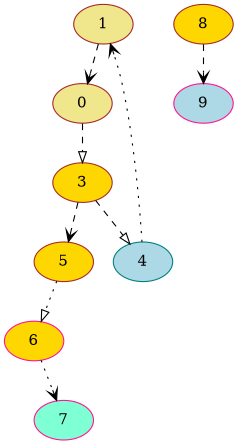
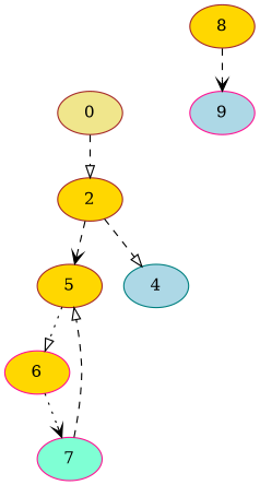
  digraph {
    node [color=brown fillcolor=gold style=filled]
    edge [arrowhead=vee style=dashed]
-   1 [fillcolor=khaki]
    n2 [fillcolor=khaki label=0]
-   3
+   3 [label=2]
    4 [color=teal fillcolor=lightblue]
    5
    6 [color=deeppink]
    7 [color=deeppink fillcolor=aquamarine]
    9 [color=deeppink fillcolor=lightblue]
    8
-   1 -> n2
    n2 -> 3 [arrowhead=onormal]
    3 -> 4 [arrowhead=onormal]
    3 -> 5
-   4 -> 1 [style=dotted]
    5 -> 6 [arrowhead=onormal style=dotted]
    6 -> 7 [style=dotted]
+   7 -> 5 [arrowhead=onormal]
    8 -> 9
  }
